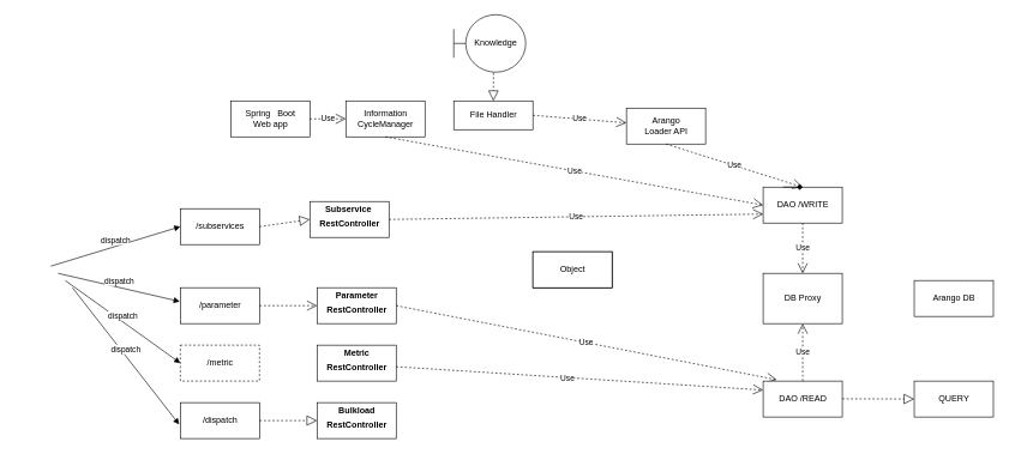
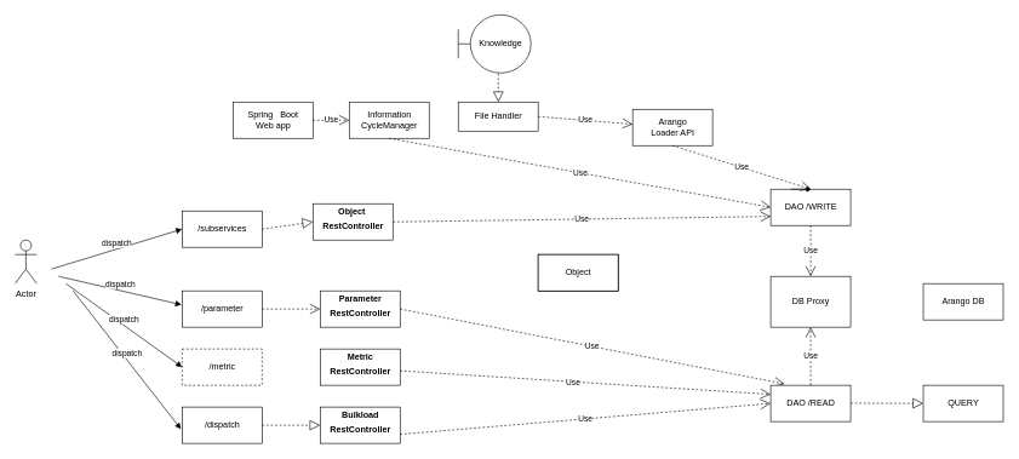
  <mxCell id="0" />
  <mxCell id="1" parent="0" />
+ <mxCell id="2" value="Actor" style="shape=umlActor;verticalLabelPosition=bottom;verticalAlign=top;html=1;" vertex="1" parent="1"><mxGeometry x="20" y="330" width="30" height="60" as="geometry" /></mxCell>
  <mxCell id="3" value="/subservices" style="html=1;" vertex="1" parent="1"><mxGeometry x="250" y="290" width="110" height="50" as="geometry" /></mxCell>
  <mxCell id="4" value="dispatch" style="html=1;verticalAlign=bottom;endArrow=block;rounded=0;entryX=0;entryY=0.5;entryDx=0;entryDy=0;" edge="1" parent="1" target="3"><mxGeometry width="80" relative="1" as="geometry"><mxPoint x="70" y="370" as="sourcePoint" /><mxPoint x="150" y="370" as="targetPoint" /></mxGeometry></mxCell>
- <mxCell id="5" value="&lt;p style=&quot;margin: 6px 0px 0px&quot;&gt;&lt;b&gt;Subservice&amp;nbsp;&lt;/b&gt;&lt;/p&gt;&lt;p style=&quot;margin: 6px 0px 0px&quot;&gt;&lt;b&gt;RestController&lt;/b&gt;&lt;/p&gt;&lt;div&gt;&lt;b&gt;&lt;br&gt;&lt;/b&gt;&lt;/div&gt;" style="html=1;" vertex="1" parent="1"><mxGeometry x="430" y="280" width="110" height="50" as="geometry" /></mxCell>
+ <mxCell id="5" value="&lt;p style=&quot;margin: 6px 0px 0px&quot;&gt;&lt;b&gt;Object&amp;nbsp;&lt;/b&gt;&lt;/p&gt;&lt;p style=&quot;margin: 6px 0px 0px&quot;&gt;&lt;b&gt;RestController&lt;/b&gt;&lt;/p&gt;&lt;div&gt;&lt;b&gt;&lt;br&gt;&lt;/b&gt;&lt;/div&gt;" style="html=1;" vertex="1" parent="1"><mxGeometry x="430" y="280" width="110" height="50" as="geometry" /></mxCell>
  <mxCell id="6" value="DB Proxy" style="html=1;" vertex="1" parent="1"><mxGeometry x="1060" y="380" width="110" height="70" as="geometry" /></mxCell>
  <mxCell id="7" value="/parameter" style="html=1;" vertex="1" parent="1"><mxGeometry x="250" y="400" width="110" height="50" as="geometry" /></mxCell>
  <mxCell id="8" value="/dispatch" style="html=1;" vertex="1" parent="1"><mxGeometry x="250" y="560" width="110" height="50" as="geometry" /></mxCell>
  <mxCell id="9" value="/metric" style="html=1;dashed=1;" vertex="1" parent="1"><mxGeometry x="250" y="480" width="110" height="50" as="geometry" /></mxCell>
  <mxCell id="10" value="&lt;p style=&quot;margin: 6px 0px 0px&quot;&gt;&lt;b&gt;Parameter&lt;/b&gt;&lt;/p&gt;&lt;p style=&quot;margin: 6px 0px 0px&quot;&gt;&lt;b&gt;RestController&lt;/b&gt;&lt;br&gt;&lt;/p&gt;&lt;div&gt;&lt;b&gt;&lt;br&gt;&lt;/b&gt;&lt;/div&gt;" style="html=1;" vertex="1" parent="1"><mxGeometry x="440" y="400" width="110" height="50" as="geometry" /></mxCell>
  <mxCell id="11" value="&lt;p style=&quot;margin: 6px 0px 0px&quot;&gt;&lt;b&gt;Metric&lt;/b&gt;&lt;/p&gt;&lt;p style=&quot;margin: 6px 0px 0px&quot;&gt;&lt;b&gt;RestController&lt;/b&gt;&lt;/p&gt;&lt;div&gt;&lt;b&gt;&lt;br&gt;&lt;/b&gt;&lt;/div&gt;" style="html=1;" vertex="1" parent="1"><mxGeometry x="440" y="480" width="110" height="50" as="geometry" /></mxCell>
  <mxCell id="12" value="&lt;p style=&quot;margin: 6px 0px 0px&quot;&gt;&lt;b&gt;Bulkload&lt;/b&gt;&lt;/p&gt;&lt;p style=&quot;margin: 6px 0px 0px&quot;&gt;&lt;b&gt;RestController&lt;/b&gt;&lt;/p&gt;&lt;div&gt;&lt;b&gt;&lt;br&gt;&lt;/b&gt;&lt;/div&gt;" style="html=1;" vertex="1" parent="1"><mxGeometry x="440" y="560" width="110" height="50" as="geometry" /></mxCell>
  <mxCell id="13" value="Use" style="endArrow=open;endSize=12;dashed=1;html=1;rounded=0;entryX=0;entryY=0.25;entryDx=0;entryDy=0;" edge="1" parent="1" target="27"><mxGeometry x="-0.064" y="-2" width="160" relative="1" as="geometry"><mxPoint x="550" y="510" as="sourcePoint" /><mxPoint x="710" y="510" as="targetPoint" /><mxPoint as="offset" /></mxGeometry></mxCell>
  <mxCell id="14" value="Use" style="endArrow=open;endSize=12;dashed=1;html=1;rounded=0;exitX=1;exitY=0.5;exitDx=0;exitDy=0;entryX=0;entryY=0.75;entryDx=0;entryDy=0;" edge="1" parent="1" source="5" target="23"><mxGeometry width="160" relative="1" as="geometry"><mxPoint x="690" y="380" as="sourcePoint" /><mxPoint x="850" y="380" as="targetPoint" /></mxGeometry></mxCell>
  <mxCell id="15" value="Use" style="endArrow=open;endSize=12;dashed=1;html=1;rounded=0;exitX=1;exitY=0.5;exitDx=0;exitDy=0;entryX=0.172;entryY=-0.038;entryDx=0;entryDy=0;entryPerimeter=0;" edge="1" parent="1" source="10" target="27"><mxGeometry width="160" relative="1" as="geometry"><mxPoint x="690" y="380" as="sourcePoint" /><mxPoint x="850" y="380" as="targetPoint" /></mxGeometry></mxCell>
  <mxCell id="16" value="dispatch" style="html=1;verticalAlign=bottom;endArrow=block;rounded=0;entryX=-0.007;entryY=0.384;entryDx=0;entryDy=0;entryPerimeter=0;" edge="1" parent="1" target="7"><mxGeometry width="80" relative="1" as="geometry"><mxPoint x="80" y="380" as="sourcePoint" /><mxPoint x="260" y="325" as="targetPoint" /></mxGeometry></mxCell>
  <mxCell id="17" value="dispatch" style="html=1;verticalAlign=bottom;endArrow=block;rounded=0;entryX=0;entryY=0.5;entryDx=0;entryDy=0;" edge="1" parent="1" target="9"><mxGeometry width="80" relative="1" as="geometry"><mxPoint x="90" y="390" as="sourcePoint" /><mxPoint x="259.23" y="429.2" as="targetPoint" /></mxGeometry></mxCell>
  <mxCell id="18" value="dispatch" style="html=1;verticalAlign=bottom;endArrow=block;rounded=0;entryX=-0.015;entryY=0.608;entryDx=0;entryDy=0;entryPerimeter=0;" edge="1" parent="1" target="8"><mxGeometry width="80" relative="1" as="geometry"><mxPoint x="100" y="400" as="sourcePoint" /><mxPoint x="260" y="515" as="targetPoint" /></mxGeometry></mxCell>
  <mxCell id="19" value="" style="endArrow=block;dashed=1;endFill=0;endSize=12;html=1;rounded=0;exitX=1;exitY=0.5;exitDx=0;exitDy=0;entryX=0;entryY=0.5;entryDx=0;entryDy=0;" edge="1" parent="1" source="3" target="5"><mxGeometry width="160" relative="1" as="geometry"><mxPoint x="690" y="380" as="sourcePoint" /><mxPoint x="850" y="380" as="targetPoint" /></mxGeometry></mxCell>
  <mxCell id="20" value="" style="endArrow=open;dashed=1;endFill=0;endSize=12;html=1;rounded=0;exitX=1;exitY=0.5;exitDx=0;exitDy=0;entryX=0;entryY=0.5;entryDx=0;entryDy=0;" edge="1" parent="1" source="7" target="10"><mxGeometry width="160" relative="1" as="geometry"><mxPoint x="370" y="325" as="sourcePoint" /><mxPoint x="440" y="315" as="targetPoint" /></mxGeometry></mxCell>
  <mxCell id="21" value="" style="endArrow=block;dashed=1;endFill=0;endSize=12;html=1;rounded=0;exitX=1;exitY=0.5;exitDx=0;exitDy=0;entryX=0;entryY=0.5;entryDx=0;entryDy=0;" edge="1" parent="1" source="8" target="12"><mxGeometry width="160" relative="1" as="geometry"><mxPoint x="370" y="515" as="sourcePoint" /><mxPoint x="450" y="515" as="targetPoint" /></mxGeometry></mxCell>
  <mxCell id="22" value="Spring&amp;nbsp; &amp;nbsp;Boot &lt;br&gt;Web app" style="html=1;" vertex="1" parent="1"><mxGeometry x="320" y="140" width="110" height="50" as="geometry" /></mxCell>
  <mxCell id="23" value="DAO /WRITE" style="html=1;" vertex="1" parent="1"><mxGeometry x="1060" y="260" width="110" height="50" as="geometry" /></mxCell>
  <mxCell id="24" value="Information&lt;br&gt;CycleManager" style="html=1;" vertex="1" parent="1"><mxGeometry x="480" y="140" width="110" height="50" as="geometry" /></mxCell>
  <mxCell id="25" style="edgeStyle=orthogonalEdgeStyle;rounded=0;orthogonalLoop=1;jettySize=auto;html=1;exitX=0.25;exitY=0;exitDx=0;exitDy=0;entryX=0.5;entryY=0;entryDx=0;entryDy=0;endArrow=diamond;endFill=1;" edge="1" parent="1" source="23" target="23"><mxGeometry relative="1" as="geometry" /></mxCell>
  <mxCell id="26" value="Arango&lt;br&gt;Loader API" style="html=1;" vertex="1" parent="1"><mxGeometry x="870" y="150" width="110" height="50" as="geometry" /></mxCell>
  <mxCell id="27" value="DAO /READ" style="html=1;" vertex="1" parent="1"><mxGeometry x="1060" y="530" width="110" height="50" as="geometry" /></mxCell>
  <mxCell id="28" value="File Handler" style="html=1;" vertex="1" parent="1"><mxGeometry x="630" y="140" width="110" height="40" as="geometry" /></mxCell>
  <mxCell id="29" value="Use" style="endArrow=open;endSize=12;dashed=1;html=1;rounded=0;exitX=0.5;exitY=1;exitDx=0;exitDy=0;entryX=0.5;entryY=0;entryDx=0;entryDy=0;" edge="1" parent="1" source="23" target="6"><mxGeometry width="160" relative="1" as="geometry"><mxPoint x="940" y="329.2" as="sourcePoint" /><mxPoint x="1180" y="410" as="targetPoint" /></mxGeometry></mxCell>
  <mxCell id="30" value="Use" style="endArrow=open;endSize=12;dashed=1;html=1;rounded=0;exitX=1;exitY=0.5;exitDx=0;exitDy=0;entryX=0;entryY=0.5;entryDx=0;entryDy=0;" edge="1" parent="1" source="22" target="24"><mxGeometry width="160" relative="1" as="geometry"><mxPoint x="690" y="360" as="sourcePoint" /><mxPoint x="850" y="360" as="targetPoint" /></mxGeometry></mxCell>
  <mxCell id="31" value="Use" style="endArrow=open;endSize=12;dashed=1;html=1;rounded=0;exitX=0.5;exitY=1;exitDx=0;exitDy=0;entryX=0;entryY=0.5;entryDx=0;entryDy=0;" edge="1" parent="1" source="24" target="23"><mxGeometry width="160" relative="1" as="geometry"><mxPoint x="690" y="360" as="sourcePoint" /><mxPoint x="930" y="270" as="targetPoint" /></mxGeometry></mxCell>
+ <mxCell id="32" value="Use" style="endArrow=open;endSize=12;dashed=1;html=1;rounded=0;exitX=1;exitY=0.75;exitDx=0;exitDy=0;entryX=0;entryY=0.5;entryDx=0;entryDy=0;" edge="1" parent="1" source="12" target="27"><mxGeometry width="160" relative="1" as="geometry"><mxPoint x="690" y="360" as="sourcePoint" /><mxPoint x="850" y="360" as="targetPoint" /></mxGeometry></mxCell>
  <mxCell id="33" value="Use" style="endArrow=open;endSize=12;dashed=1;html=1;rounded=0;exitX=1;exitY=0.5;exitDx=0;exitDy=0;" edge="1" parent="1" source="28" target="26"><mxGeometry width="160" relative="1" as="geometry"><mxPoint x="545" y="200" as="sourcePoint" /><mxPoint x="940" y="280" as="targetPoint" /></mxGeometry></mxCell>
  <mxCell id="34" value="Use" style="endArrow=open;endSize=12;dashed=1;html=1;rounded=0;exitX=0.5;exitY=1;exitDx=0;exitDy=0;" edge="1" parent="1" source="26"><mxGeometry width="160" relative="1" as="geometry"><mxPoint x="750" y="175" as="sourcePoint" /><mxPoint x="1115" y="260" as="targetPoint" /></mxGeometry></mxCell>
  <mxCell id="35" value="Use" style="endArrow=open;endSize=12;dashed=1;html=1;rounded=0;exitX=0.5;exitY=0;exitDx=0;exitDy=0;entryX=0.5;entryY=1;entryDx=0;entryDy=0;" edge="1" parent="1" source="27" target="6"><mxGeometry width="160" relative="1" as="geometry"><mxPoint x="560" y="607.5" as="sourcePoint" /><mxPoint x="920" y="585" as="targetPoint" /></mxGeometry></mxCell>
  <mxCell id="36" value="Arango DB" style="html=1;" vertex="1" parent="1"><mxGeometry x="1270" y="390" width="110" height="50" as="geometry" /></mxCell>
  <mxCell id="37" value="Knowledge" style="shape=umlBoundary;whiteSpace=wrap;html=1;" vertex="1" parent="1"><mxGeometry x="630" y="20" width="100" height="80" as="geometry" /></mxCell>
  <mxCell id="38" value="" style="endArrow=block;dashed=1;endFill=0;endSize=12;html=1;rounded=0;exitX=0.552;exitY=1.01;exitDx=0;exitDy=0;exitPerimeter=0;" edge="1" parent="1" source="37" target="28"><mxGeometry width="160" relative="1" as="geometry"><mxPoint x="730" y="110" as="sourcePoint" /><mxPoint x="890" y="110" as="targetPoint" /></mxGeometry></mxCell>
  <mxCell id="39" value="Object" style="html=1;" vertex="1" parent="1"><mxGeometry x="740" y="350" width="110" height="50" as="geometry" /></mxCell>
  <mxCell id="40" value="Object" style="html=1;" vertex="1" parent="1"><mxGeometry x="740" y="350" width="110" height="50" as="geometry" /></mxCell>
  <mxCell id="41" value="Object" style="html=1;" vertex="1" parent="1"><mxGeometry x="740" y="350" width="110" height="50" as="geometry" /></mxCell>
  <mxCell id="42" value="QUERY" style="html=1;" vertex="1" parent="1"><mxGeometry x="1270" y="530" width="110" height="50" as="geometry" /></mxCell>
  <mxCell id="43" value="" style="endArrow=block;dashed=1;endFill=0;endSize=12;html=1;rounded=0;" edge="1" parent="1"><mxGeometry width="160" relative="1" as="geometry"><mxPoint x="1170" y="554.63" as="sourcePoint" /><mxPoint x="1270" y="555" as="targetPoint" /></mxGeometry></mxCell>
